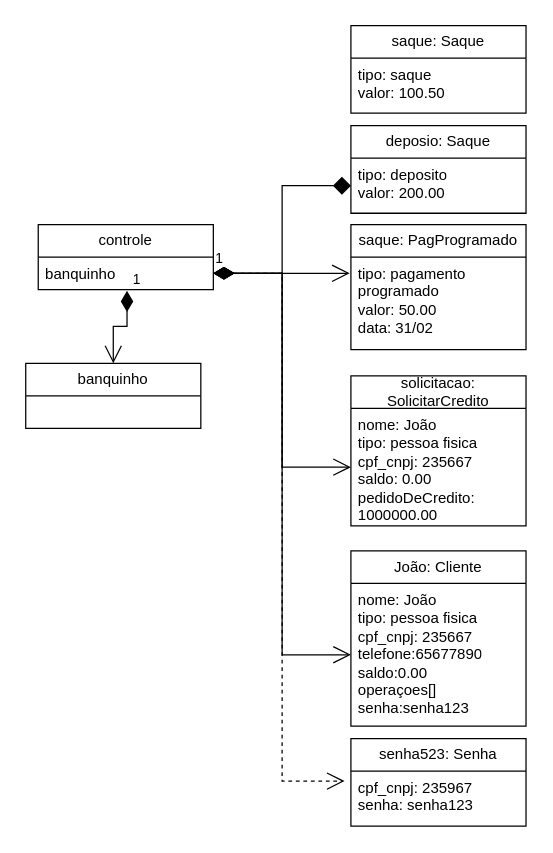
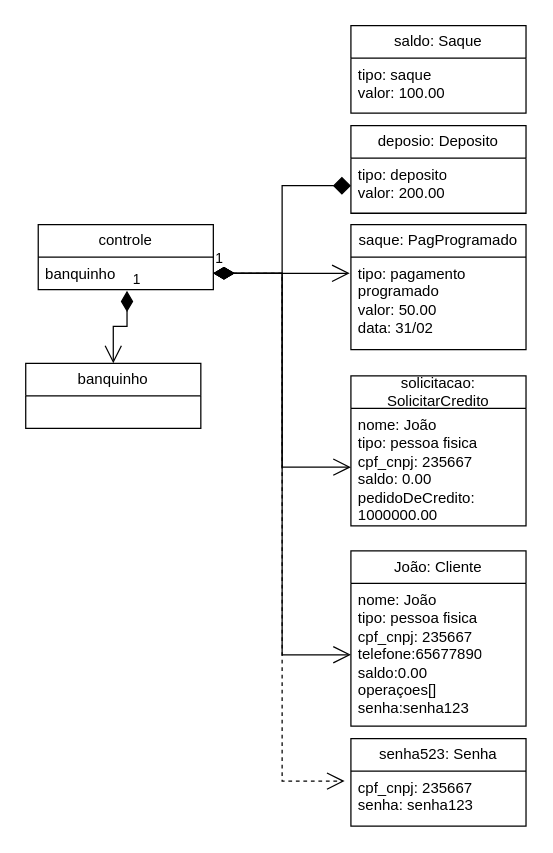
  <mxCell id="0" />
  <mxCell id="1" parent="0" />
  <mxCell id="2" value="banquinho" style="swimlane;fontStyle=0;childLayout=stackLayout;horizontal=1;startSize=26;fillColor=none;horizontalStack=0;resizeParent=1;resizeParentMax=0;resizeLast=0;collapsible=1;marginBottom=0;whiteSpace=wrap;html=1;" parent="1" vertex="1"><mxGeometry x="20" y="290" width="140" height="52" as="geometry" /></mxCell>
- <mxCell id="3" value="saque: Saque" style="swimlane;fontStyle=0;childLayout=stackLayout;horizontal=1;startSize=26;fillColor=none;horizontalStack=0;resizeParent=1;resizeParentMax=0;resizeLast=0;collapsible=1;marginBottom=0;whiteSpace=wrap;html=1;" parent="1" vertex="1"><mxGeometry x="280" y="20" width="140" height="70" as="geometry" /></mxCell>
- <mxCell id="4" value="&lt;div&gt;tipo: saque&lt;br&gt;&lt;/div&gt;&lt;div&gt;valor: 100.50&lt;br&gt;&lt;/div&gt;" style="text;strokeColor=none;fillColor=none;align=left;verticalAlign=top;spacingLeft=4;spacingRight=4;overflow=hidden;rotatable=0;points=[[0,0.5],[1,0.5]];portConstraint=eastwest;whiteSpace=wrap;html=1;" parent="3" vertex="1"><mxGeometry y="26" width="140" height="44" as="geometry" /></mxCell>
- <mxCell id="5" value="deposio: Saque" style="swimlane;fontStyle=0;childLayout=stackLayout;horizontal=1;startSize=26;fillColor=none;horizontalStack=0;resizeParent=1;resizeParentMax=0;resizeLast=0;collapsible=1;marginBottom=0;whiteSpace=wrap;html=1;" parent="1" vertex="1"><mxGeometry x="280" y="100" width="140" height="70" as="geometry" /></mxCell>
+ <mxCell id="3" value="saldo: Saque" style="swimlane;fontStyle=0;childLayout=stackLayout;horizontal=1;startSize=26;fillColor=none;horizontalStack=0;resizeParent=1;resizeParentMax=0;resizeLast=0;collapsible=1;marginBottom=0;whiteSpace=wrap;html=1;" parent="1" vertex="1"><mxGeometry x="280" y="20" width="140" height="70" as="geometry" /></mxCell>
+ <mxCell id="4" value="&lt;div&gt;tipo: saque&lt;br&gt;&lt;/div&gt;&lt;div&gt;valor: 100.00&lt;br&gt;&lt;/div&gt;" style="text;strokeColor=none;fillColor=none;align=left;verticalAlign=top;spacingLeft=4;spacingRight=4;overflow=hidden;rotatable=0;points=[[0,0.5],[1,0.5]];portConstraint=eastwest;whiteSpace=wrap;html=1;" parent="3" vertex="1"><mxGeometry y="26" width="140" height="44" as="geometry" /></mxCell>
+ <mxCell id="5" value="deposio: Deposito" style="swimlane;fontStyle=0;childLayout=stackLayout;horizontal=1;startSize=26;fillColor=none;horizontalStack=0;resizeParent=1;resizeParentMax=0;resizeLast=0;collapsible=1;marginBottom=0;whiteSpace=wrap;html=1;" parent="1" vertex="1"><mxGeometry x="280" y="100" width="140" height="70" as="geometry" /></mxCell>
  <mxCell id="6" value="&lt;div&gt;tipo: deposito&lt;/div&gt;&lt;div&gt;valor: 200.00&lt;br&gt;&lt;/div&gt;" style="text;strokeColor=none;fillColor=none;align=left;verticalAlign=top;spacingLeft=4;spacingRight=4;overflow=hidden;rotatable=0;points=[[0,0.5],[1,0.5]];portConstraint=eastwest;whiteSpace=wrap;html=1;" parent="5" vertex="1"><mxGeometry y="26" width="140" height="44" as="geometry" /></mxCell>
  <mxCell id="7" value="solicitacao: SolicitarCredito" style="swimlane;fontStyle=0;childLayout=stackLayout;horizontal=1;startSize=26;fillColor=none;horizontalStack=0;resizeParent=1;resizeParentMax=0;resizeLast=0;collapsible=1;marginBottom=0;whiteSpace=wrap;html=1;" parent="1" vertex="1"><mxGeometry x="280" y="300" width="140" height="120" as="geometry" /></mxCell>
  <mxCell id="8" value="&lt;div&gt;nome: João&lt;br&gt;&lt;/div&gt;&lt;div&gt;tipo: pessoa fisica&lt;br&gt;&lt;/div&gt;&lt;div&gt;cpf_cnpj: 235667&lt;/div&gt;&lt;div&gt;saldo: 0.00&lt;/div&gt;&lt;div&gt;pedidoDeCredito: 1000000.00&lt;br&gt;&lt;/div&gt;" style="text;strokeColor=none;fillColor=none;align=left;verticalAlign=top;spacingLeft=4;spacingRight=4;overflow=hidden;rotatable=0;points=[[0,0.5],[1,0.5]];portConstraint=eastwest;whiteSpace=wrap;html=1;" parent="7" vertex="1"><mxGeometry y="26" width="140" height="94" as="geometry" /></mxCell>
  <mxCell id="9" value="saque: PagProgramado" style="swimlane;fontStyle=0;childLayout=stackLayout;horizontal=1;startSize=26;fillColor=none;horizontalStack=0;resizeParent=1;resizeParentMax=0;resizeLast=0;collapsible=1;marginBottom=0;whiteSpace=wrap;html=1;" parent="1" vertex="1"><mxGeometry x="280" y="179" width="140" height="100" as="geometry" /></mxCell>
  <mxCell id="10" value="&lt;div&gt;tipo: pagamento programado&lt;/div&gt;&lt;div&gt;valor: 50.00&lt;/div&gt;&lt;div&gt;data: 31/02&lt;br&gt;&lt;/div&gt;" style="text;strokeColor=none;fillColor=none;align=left;verticalAlign=top;spacingLeft=4;spacingRight=4;overflow=hidden;rotatable=0;points=[[0,0.5],[1,0.5]];portConstraint=eastwest;whiteSpace=wrap;html=1;" parent="9" vertex="1"><mxGeometry y="26" width="140" height="74" as="geometry" /></mxCell>
  <mxCell id="11" value="controle" style="swimlane;fontStyle=0;childLayout=stackLayout;horizontal=1;startSize=26;fillColor=none;horizontalStack=0;resizeParent=1;resizeParentMax=0;resizeLast=0;collapsible=1;marginBottom=0;whiteSpace=wrap;html=1;" parent="1" vertex="1"><mxGeometry x="30" y="179" width="140" height="52" as="geometry" /></mxCell>
  <mxCell id="12" value="banquinho" style="text;strokeColor=none;fillColor=none;align=left;verticalAlign=top;spacingLeft=4;spacingRight=4;overflow=hidden;rotatable=0;points=[[0,0.5],[1,0.5]];portConstraint=eastwest;whiteSpace=wrap;html=1;" parent="11" vertex="1"><mxGeometry y="26" width="140" height="26" as="geometry" /></mxCell>
  <mxCell id="13" value="João: Cliente" style="swimlane;fontStyle=0;childLayout=stackLayout;horizontal=1;startSize=26;fillColor=none;horizontalStack=0;resizeParent=1;resizeParentMax=0;resizeLast=0;collapsible=1;marginBottom=0;whiteSpace=wrap;html=1;" parent="1" vertex="1"><mxGeometry x="280" y="440" width="140" height="140" as="geometry" /></mxCell>
  <mxCell id="14" value="&lt;div&gt;nome: João&lt;br&gt;&lt;/div&gt;&lt;div&gt;tipo: pessoa fisica&lt;br&gt;&lt;/div&gt;&lt;div&gt;cpf_cnpj: 235667&lt;br&gt;&lt;/div&gt;&lt;div&gt;telefone:65677890&lt;/div&gt;&lt;div&gt;saldo:0.00&lt;/div&gt;&lt;div&gt;operaçoes[]&lt;/div&gt;&lt;div&gt;senha:senha123&lt;br&gt;&lt;/div&gt;" style="text;strokeColor=none;fillColor=none;align=left;verticalAlign=top;spacingLeft=4;spacingRight=4;overflow=hidden;rotatable=0;points=[[0,0.5],[1,0.5]];portConstraint=eastwest;whiteSpace=wrap;html=1;" parent="13" vertex="1"><mxGeometry y="26" width="140" height="114" as="geometry" /></mxCell>
  <mxCell id="15" value="senha523: Senha" style="swimlane;fontStyle=0;childLayout=stackLayout;horizontal=1;startSize=26;fillColor=none;horizontalStack=0;resizeParent=1;resizeParentMax=0;resizeLast=0;collapsible=1;marginBottom=0;whiteSpace=wrap;html=1;" parent="1" vertex="1"><mxGeometry x="280" y="590" width="140" height="70" as="geometry" /></mxCell>
- <mxCell id="16" value="&lt;div&gt;cpf_cnpj: 235967&lt;/div&gt;&lt;div&gt;senha: senha123&lt;/div&gt;" style="text;strokeColor=none;fillColor=none;align=left;verticalAlign=top;spacingLeft=4;spacingRight=4;overflow=hidden;rotatable=0;points=[[0,0.5],[1,0.5]];portConstraint=eastwest;whiteSpace=wrap;html=1;" parent="15" vertex="1"><mxGeometry y="26" width="140" height="44" as="geometry" /></mxCell>
+ <mxCell id="16" value="&lt;div&gt;cpf_cnpj: 235667&lt;/div&gt;&lt;div&gt;senha: senha123&lt;/div&gt;" style="text;strokeColor=none;fillColor=none;align=left;verticalAlign=top;spacingLeft=4;spacingRight=4;overflow=hidden;rotatable=0;points=[[0,0.5],[1,0.5]];portConstraint=eastwest;whiteSpace=wrap;html=1;" parent="15" vertex="1"><mxGeometry y="26" width="140" height="44" as="geometry" /></mxCell>
  <mxCell id="17" value="1" style="endArrow=open;html=1;endSize=12;startArrow=diamondThin;startSize=14;startFill=1;edgeStyle=orthogonalEdgeStyle;align=left;verticalAlign=bottom;rounded=0;exitX=1;exitY=0.5;exitDx=0;exitDy=0;" parent="1" source="12" target="8" edge="1"><mxGeometry x="-1" y="3" relative="1" as="geometry"><mxPoint x="-230" y="150" as="sourcePoint" /><mxPoint x="-70" y="150" as="targetPoint" /></mxGeometry></mxCell>
  <mxCell id="18" value="1" style="endArrow=diamond;html=1;endSize=12;startArrow=diamondThin;startSize=14;startFill=1;edgeStyle=orthogonalEdgeStyle;align=left;verticalAlign=bottom;rounded=0;exitX=1;exitY=0.75;exitDx=0;exitDy=0;" parent="1" source="11" target="6" edge="1"><mxGeometry x="-1" y="3" relative="1" as="geometry"><mxPoint x="-140" y="70" as="sourcePoint" /><mxPoint x="10" y="70" as="targetPoint" /></mxGeometry></mxCell>
  <mxCell id="19" value="1" style="endArrow=open;html=1;endSize=12;startArrow=diamondThin;startSize=14;startFill=1;edgeStyle=orthogonalEdgeStyle;align=left;verticalAlign=bottom;rounded=0;exitX=1;exitY=0.5;exitDx=0;exitDy=0;entryX=0;entryY=0.5;entryDx=0;entryDy=0;" parent="1" source="12" target="14" edge="1"><mxGeometry x="-1" y="3" relative="1" as="geometry"><mxPoint x="-270" y="190" as="sourcePoint" /><mxPoint x="10" y="190" as="targetPoint" /></mxGeometry></mxCell>
  <mxCell id="20" value="1" style="endArrow=open;html=1;endSize=12;startArrow=diamondThin;startSize=14;startFill=1;edgeStyle=orthogonalEdgeStyle;align=left;verticalAlign=bottom;rounded=0;exitX=1;exitY=0.75;exitDx=0;exitDy=0;entryX=-0.036;entryY=0.182;entryDx=0;entryDy=0;entryPerimeter=0;dashed=1;" parent="1" source="11" target="16" edge="1"><mxGeometry x="-1" y="3" relative="1" as="geometry"><mxPoint x="-280" y="220" as="sourcePoint" /><mxPoint x="140" y="440" as="targetPoint" /></mxGeometry></mxCell>
  <mxCell id="21" value="1" style="endArrow=open;html=1;endSize=12;startArrow=diamondThin;startSize=14;startFill=1;edgeStyle=orthogonalEdgeStyle;align=left;verticalAlign=bottom;rounded=0;exitX=0.507;exitY=1.038;exitDx=0;exitDy=0;exitPerimeter=0;entryX=0.5;entryY=0;entryDx=0;entryDy=0;" parent="1" source="12" target="2" edge="1"><mxGeometry x="-1" y="3" relative="1" as="geometry"><mxPoint x="-300" y="260" as="sourcePoint" /><mxPoint x="-140" y="260" as="targetPoint" /></mxGeometry></mxCell>
  <mxCell id="22" value="1" style="endArrow=open;html=1;endSize=12;startArrow=diamondThin;startSize=14;startFill=1;edgeStyle=orthogonalEdgeStyle;align=left;verticalAlign=bottom;rounded=0;exitX=1;exitY=0.5;exitDx=0;exitDy=0;entryX=-0.007;entryY=0.176;entryDx=0;entryDy=0;entryPerimeter=0;" parent="1" source="12" target="10" edge="1"><mxGeometry x="-1" y="3" relative="1" as="geometry"><mxPoint x="-160" y="100" as="sourcePoint" /><mxPoint x="0" y="100" as="targetPoint" /></mxGeometry></mxCell>
